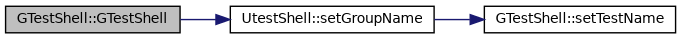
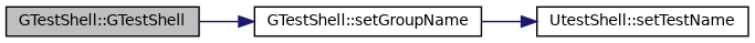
  digraph {
    rankdir=LR
    node [color=black fillcolor=white fontname=Helvetica fontsize=10 shape=record style=filled]
    edge [color=midnightblue fontname=Helvetica fontsize=10 labelfontname=Helvetica labelfontsize=10 style=solid]
    n1 [fillcolor=grey75 fontcolor=black height=0.2 label="GTestShell::GTestShell" width=0.4]
-   n2 [height=0.2 label="UtestShell::setGroupName" width=0.4]
-   n3 [height=0.2 label="GTestShell::setTestName" width=0.4]
+   n2 [height=0.2 label="GTestShell::setGroupName" width=0.4]
+   n3 [height=0.2 label="UtestShell::setTestName" width=0.4]
    n1 -> n2
    n2 -> n3
  }
